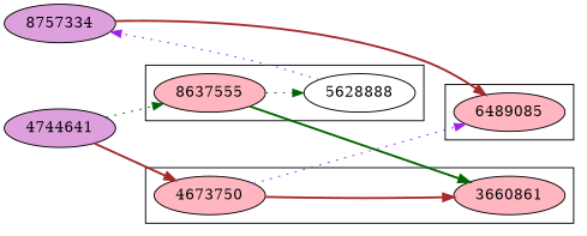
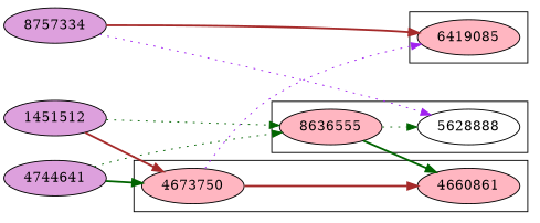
  digraph {
    rankdir=LR
    node [fillcolor=lightpink style=filled]
    edge [color=darkgreen style=bold]
    8757334 [fillcolor=plum]
    4744641 [fillcolor=plum]
+   1451512 [fillcolor=plum]
    n4 [label=4673750]
-   3660861
-   6489085
-   8637555
+   3660861 [label=4660861]
+   6489085 [label=6419085]
+   8637555 [label=8636555]
    5628888 [fillcolor=white]
    subgraph sub_1 {
      rank=same
      8757334
      4744641
+     1451512
    }
    subgraph cluster_2 {
      n4
      3660861
    }
    subgraph cluster_3 {
      6489085
    }
    subgraph cluster_4 {
      8637555
      5628888
    }
    8757334 -> 6489085 [color=brown minlen=3]
-   5628888 -> 8757334 [color=purple style=dotted]
-   4744641 -> n4 [color=brown minlen=1]
+   8757334 -> 5628888 [color=purple style=dotted]
+   4744641 -> n4 [minlen=1]
    4744641 -> 8637555 [style=dotted]
+   1451512 -> n4 [color=brown]
+   1451512 -> 8637555 [minlen=2 style=dotted]
    n4 -> 3660861 [color=brown minlen=2]
    n4 -> 6489085 [color=purple style=dotted]
    8637555 -> 3660861
    8637555 -> 5628888 [minlen=1 style=dotted]
  }
